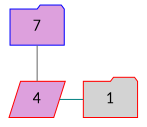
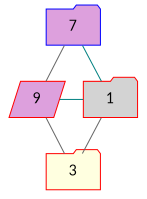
  graph {
    fontname=Lato
    node [color=red fillcolor=plum fontname=Lato shape=folder style=filled]
    edge [color=gray40 fontname=Lato]
    n1 [color=blue label=7]
-   4 [shape=parallelogram]
+   4 [shape=parallelogram label=9]
    1 [fillcolor=lightgrey]
+   3 [fillcolor=lightyellow]
    subgraph sub_1 {
      rank=min
      n1
    }
    subgraph sub_2 {
      rank=same
      4
      1
    }
    n1 -- 4
    4 -- 1 [color=teal]
+   4 -- 3
+   1 -- n1 [color=teal]
+   1 -- 3
  }
